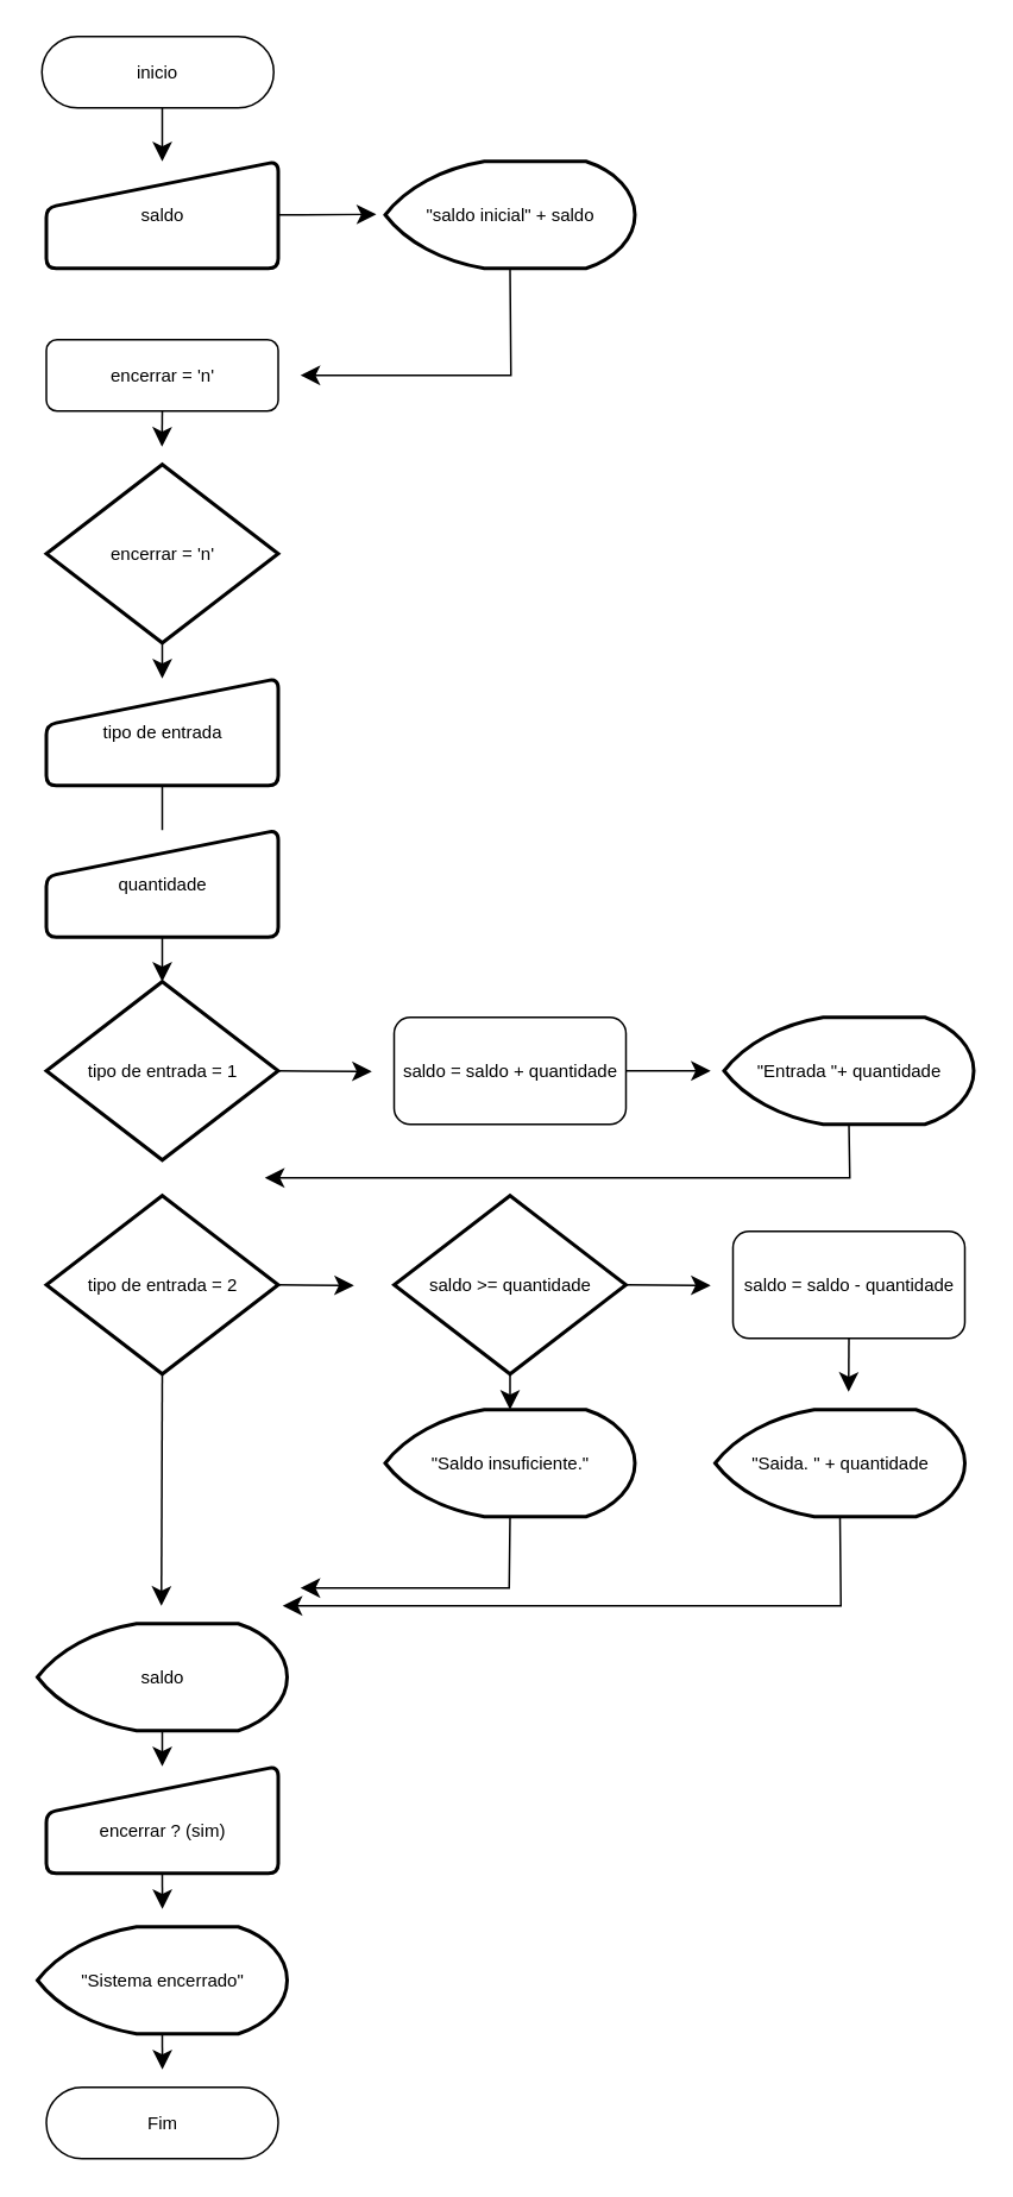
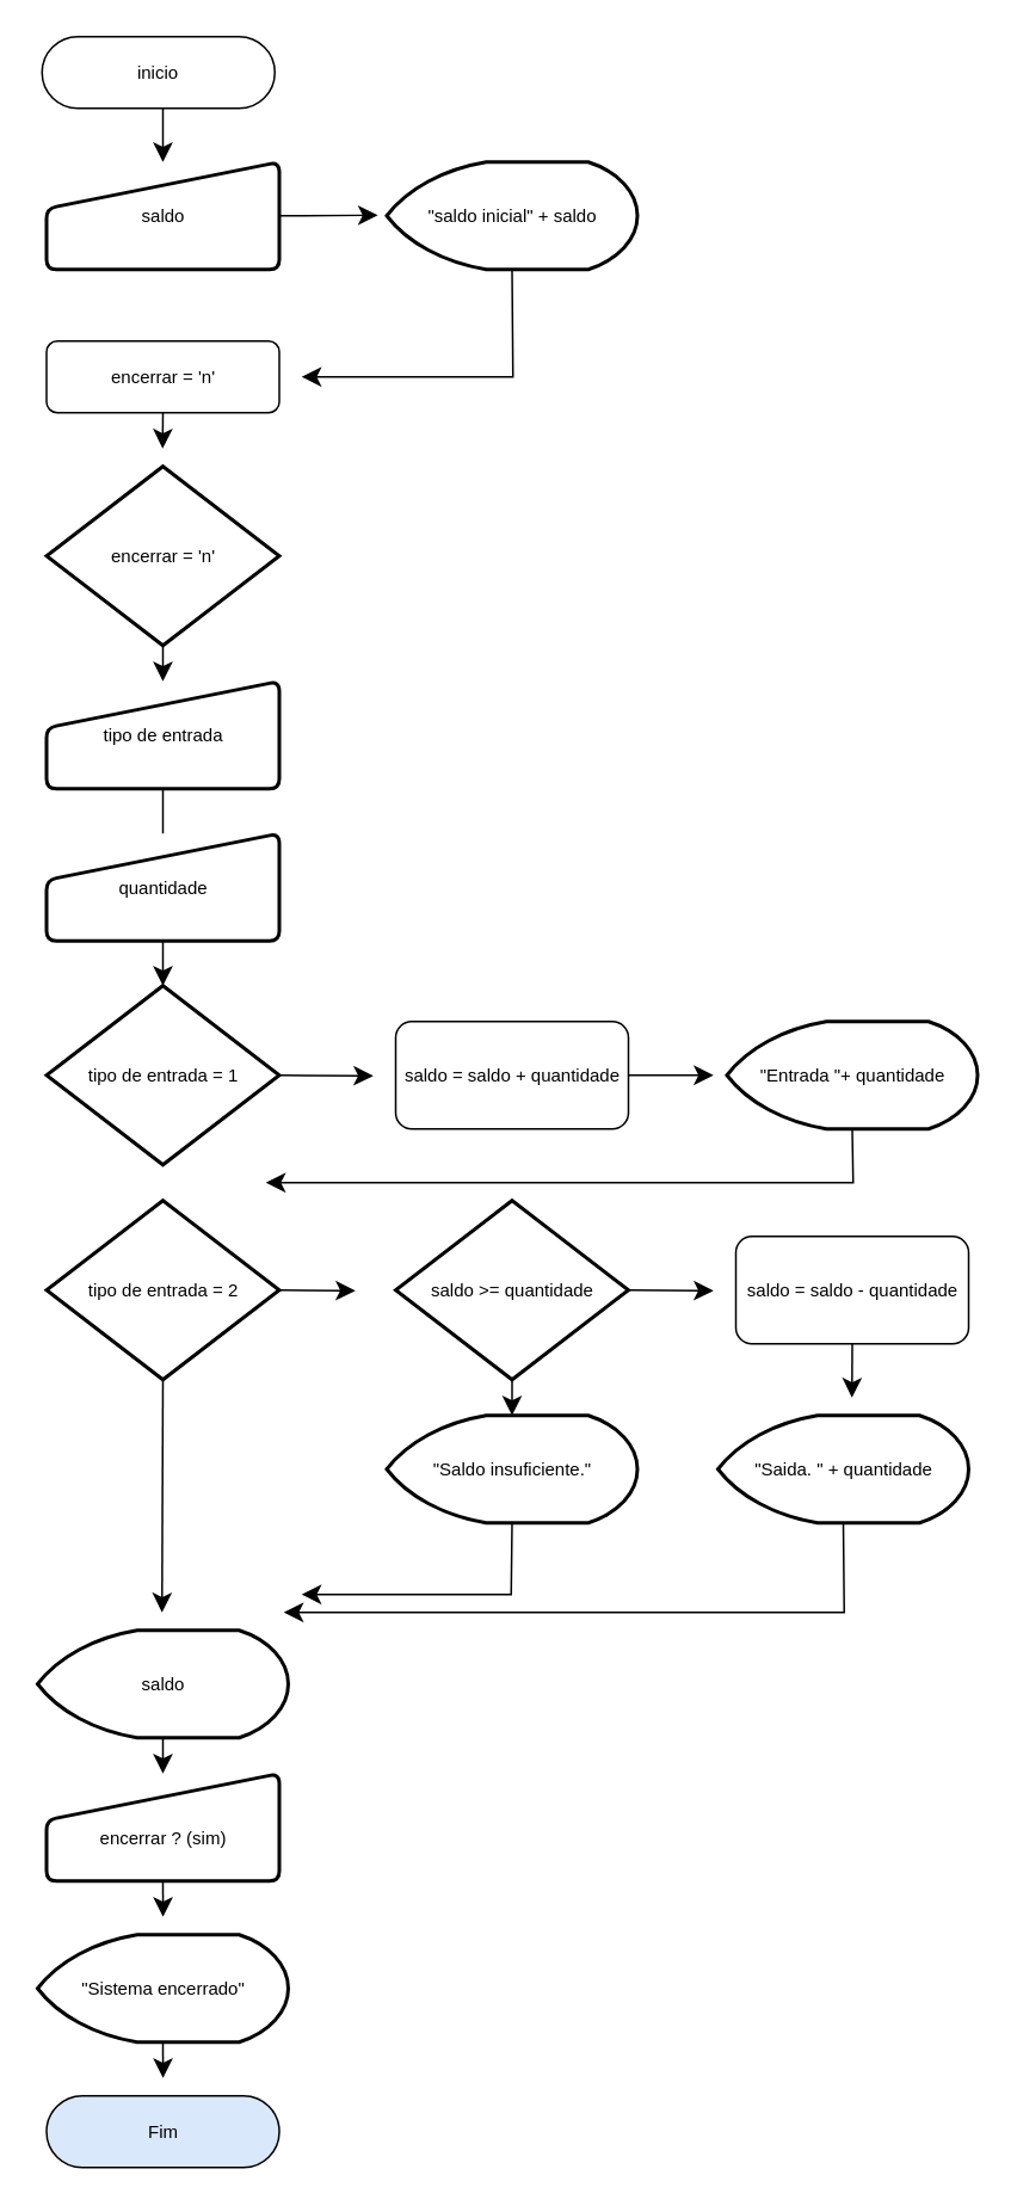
  <mxCell id="0" />
  <mxCell id="1" parent="0" />
  <mxCell id="2" style="edgeStyle=none;curved=1;rounded=0;orthogonalLoop=1;jettySize=auto;html=1;exitX=0.5;exitY=1;exitDx=0;exitDy=0;entryX=0.5;entryY=0;entryDx=0;entryDy=0;fontSize=12;startSize=8;endSize=8;labelBackgroundColor=none;fontColor=default;" edge="1" parent="1" target="7"><mxGeometry relative="1" as="geometry"><mxPoint x="90.5" y="60" as="sourcePoint" /></mxGeometry></mxCell>
  <mxCell id="3" value="inicio" style="rounded=1;whiteSpace=wrap;html=1;fontSize=10;arcSize=50;labelBackgroundColor=none;" vertex="1" parent="1"><mxGeometry x="23" width="130" height="40" as="geometry" y="20" /></mxCell>
  <mxCell id="4" style="edgeStyle=none;curved=1;rounded=0;orthogonalLoop=1;jettySize=auto;html=1;exitX=0.5;exitY=1;exitDx=0;exitDy=0;fontSize=12;startSize=8;endSize=8;labelBackgroundColor=none;fontColor=default;" edge="1" parent="1" source="5"><mxGeometry relative="1" as="geometry"><mxPoint x="90.357" y="250" as="targetPoint" /></mxGeometry></mxCell>
  <mxCell id="5" value="encerrar = 'n'" style="rounded=1;whiteSpace=wrap;html=1;fontSize=10;labelBackgroundColor=none;" vertex="1" parent="1"><mxGeometry x="25.5" y="190" width="130" height="40" as="geometry" /></mxCell>
  <mxCell id="6" style="edgeStyle=none;curved=1;rounded=0;orthogonalLoop=1;jettySize=auto;html=1;exitX=1;exitY=0.5;exitDx=0;exitDy=0;fontSize=12;startSize=8;endSize=8;labelBackgroundColor=none;fontColor=default;" edge="1" parent="1" source="7"><mxGeometry relative="1" as="geometry"><mxPoint x="210.5" y="119.714" as="targetPoint" /></mxGeometry></mxCell>
  <mxCell id="7" value="saldo" style="html=1;strokeWidth=2;shape=manualInput;whiteSpace=wrap;rounded=1;size=26;arcSize=11;fontSize=10;labelBackgroundColor=none;" vertex="1" parent="1"><mxGeometry x="25.5" y="90" width="130" height="60" as="geometry" /></mxCell>
  <mxCell id="8" style="edgeStyle=none;rounded=0;orthogonalLoop=1;jettySize=auto;html=1;exitX=0.5;exitY=1;exitDx=0;exitDy=0;exitPerimeter=0;fontSize=12;startSize=8;endSize=8;" edge="1" parent="1" source="9"><mxGeometry relative="1" as="geometry"><mxPoint x="168" y="210" as="targetPoint" /><Array as="points"><mxPoint x="286" y="210" /></Array></mxGeometry></mxCell>
  <mxCell id="9" value="&quot;saldo inicial&quot; + saldo" style="strokeWidth=2;html=1;shape=mxgraph.flowchart.display;whiteSpace=wrap;fontSize=10;labelBackgroundColor=none;" vertex="1" parent="1"><mxGeometry x="215.5" y="90" width="140" height="60" as="geometry" /></mxCell>
  <mxCell id="10" style="edgeStyle=none;curved=1;rounded=0;orthogonalLoop=1;jettySize=auto;html=1;exitX=0.5;exitY=1;exitDx=0;exitDy=0;exitPerimeter=0;entryX=0.5;entryY=0;entryDx=0;entryDy=0;fontSize=12;startSize=8;endSize=8;labelBackgroundColor=none;fontColor=default;" edge="1" parent="1" source="11" target="13"><mxGeometry relative="1" as="geometry" /></mxCell>
  <mxCell id="11" value="encerrar = 'n'" style="strokeWidth=2;html=1;shape=mxgraph.flowchart.decision;whiteSpace=wrap;fontSize=10;labelBackgroundColor=none;" vertex="1" parent="1"><mxGeometry x="25.5" y="260" width="130" height="100" as="geometry" /></mxCell>
  <mxCell id="12" style="edgeStyle=none;curved=1;rounded=0;orthogonalLoop=1;jettySize=auto;html=1;exitX=0.5;exitY=1;exitDx=0;exitDy=0;entryX=0.5;entryY=0;entryDx=0;entryDy=0;fontSize=12;startSize=8;endSize=8;labelBackgroundColor=none;fontColor=default;endArrow=none;" edge="1" parent="1" source="13" target="15"><mxGeometry relative="1" as="geometry" /></mxCell>
  <mxCell id="13" value="tipo de entrada" style="html=1;strokeWidth=2;shape=manualInput;whiteSpace=wrap;rounded=1;size=26;arcSize=11;fontSize=10;labelBackgroundColor=none;" vertex="1" parent="1"><mxGeometry x="25.5" y="380" width="130" height="60" as="geometry" /></mxCell>
  <mxCell id="14" style="edgeStyle=none;curved=1;rounded=0;orthogonalLoop=1;jettySize=auto;html=1;exitX=0.5;exitY=1;exitDx=0;exitDy=0;fontSize=12;startSize=8;endSize=8;entryX=0.5;entryY=0;entryDx=0;entryDy=0;entryPerimeter=0;labelBackgroundColor=none;fontColor=default;" edge="1" parent="1" source="15" target="17"><mxGeometry relative="1" as="geometry"><mxPoint x="93" y="540" as="targetPoint" /></mxGeometry></mxCell>
  <mxCell id="15" value="quantidade" style="html=1;strokeWidth=2;shape=manualInput;whiteSpace=wrap;rounded=1;size=26;arcSize=11;fontSize=10;labelBackgroundColor=none;" vertex="1" parent="1"><mxGeometry x="25.5" y="465" width="130" height="60" as="geometry" /></mxCell>
  <mxCell id="16" style="edgeStyle=none;curved=1;rounded=0;orthogonalLoop=1;jettySize=auto;html=1;exitX=1;exitY=0.5;exitDx=0;exitDy=0;exitPerimeter=0;fontSize=12;startSize=8;endSize=8;labelBackgroundColor=none;fontColor=default;" edge="1" parent="1" source="17"><mxGeometry relative="1" as="geometry"><mxPoint x="208" y="600.333" as="targetPoint" /></mxGeometry></mxCell>
  <mxCell id="17" value="&lt;font style=&quot;font-size: 10px;&quot;&gt;tipo de entrada = 1&lt;/font&gt;" style="strokeWidth=2;html=1;shape=mxgraph.flowchart.decision;whiteSpace=wrap;fontSize=10;labelBackgroundColor=none;" vertex="1" parent="1"><mxGeometry x="25.5" y="550" width="130" height="100" as="geometry" /></mxCell>
  <mxCell id="18" style="edgeStyle=none;curved=1;rounded=0;orthogonalLoop=1;jettySize=auto;html=1;fontSize=12;startSize=8;endSize=8;labelBackgroundColor=none;fontColor=default;" edge="1" parent="1" source="19"><mxGeometry relative="1" as="geometry"><mxPoint x="398" y="600" as="targetPoint" /></mxGeometry></mxCell>
  <mxCell id="19" value="saldo = saldo + quantidade" style="rounded=1;whiteSpace=wrap;html=1;fontSize=10;labelBackgroundColor=none;" vertex="1" parent="1"><mxGeometry x="220.5" y="570" width="130" height="60" as="geometry" /></mxCell>
  <mxCell id="20" style="edgeStyle=none;rounded=0;orthogonalLoop=1;jettySize=auto;html=1;exitX=0.5;exitY=1;exitDx=0;exitDy=0;exitPerimeter=0;fontSize=12;startSize=8;endSize=8;" edge="1" parent="1" source="21"><mxGeometry relative="1" as="geometry"><mxPoint x="148" y="660" as="targetPoint" /><Array as="points"><mxPoint x="476" y="660" /></Array></mxGeometry></mxCell>
  <mxCell id="21" value="&quot;Entrada &quot;+ quantidade" style="strokeWidth=2;html=1;shape=mxgraph.flowchart.display;whiteSpace=wrap;fontSize=10;labelBackgroundColor=none;" vertex="1" parent="1"><mxGeometry x="405.5" y="570" width="140" height="60" as="geometry" /></mxCell>
  <mxCell id="22" style="edgeStyle=none;curved=1;rounded=0;orthogonalLoop=1;jettySize=auto;html=1;exitX=1;exitY=0.5;exitDx=0;exitDy=0;exitPerimeter=0;fontSize=12;startSize=8;endSize=8;" edge="1" parent="1" source="24"><mxGeometry relative="1" as="geometry"><mxPoint x="198" y="720.333" as="targetPoint" /></mxGeometry></mxCell>
  <mxCell id="23" style="edgeStyle=none;curved=1;rounded=0;orthogonalLoop=1;jettySize=auto;html=1;exitX=0.5;exitY=1;exitDx=0;exitDy=0;exitPerimeter=0;fontSize=12;startSize=8;endSize=8;" edge="1" parent="1" source="24"><mxGeometry relative="1" as="geometry"><mxPoint x="90" y="900" as="targetPoint" /></mxGeometry></mxCell>
  <mxCell id="24" value="&lt;font style=&quot;font-size: 10px;&quot;&gt;tipo de entrada = 2&lt;/font&gt;" style="strokeWidth=2;html=1;shape=mxgraph.flowchart.decision;whiteSpace=wrap;fontSize=10;labelBackgroundColor=none;" vertex="1" parent="1"><mxGeometry x="25.5" y="670" width="130" height="100" as="geometry" /></mxCell>
  <mxCell id="25" style="edgeStyle=none;curved=1;rounded=0;orthogonalLoop=1;jettySize=auto;html=1;exitX=1;exitY=0.5;exitDx=0;exitDy=0;exitPerimeter=0;fontSize=12;startSize=8;endSize=8;" edge="1" parent="1" source="27"><mxGeometry relative="1" as="geometry"><mxPoint x="398" y="720.333" as="targetPoint" /></mxGeometry></mxCell>
  <mxCell id="26" style="edgeStyle=none;curved=1;rounded=0;orthogonalLoop=1;jettySize=auto;html=1;exitX=0.5;exitY=1;exitDx=0;exitDy=0;exitPerimeter=0;entryX=0.5;entryY=0;entryDx=0;entryDy=0;entryPerimeter=0;fontSize=12;startSize=8;endSize=8;" edge="1" parent="1" source="27" target="31"><mxGeometry relative="1" as="geometry" /></mxCell>
  <mxCell id="27" value="&lt;font style=&quot;font-size: 10px;&quot;&gt;saldo &amp;gt;= quantidade&lt;/font&gt;" style="strokeWidth=2;html=1;shape=mxgraph.flowchart.decision;whiteSpace=wrap;fontSize=10;labelBackgroundColor=none;" vertex="1" parent="1"><mxGeometry x="220.5" y="670" width="130" height="100" as="geometry" /></mxCell>
  <mxCell id="28" style="edgeStyle=none;curved=1;rounded=0;orthogonalLoop=1;jettySize=auto;html=1;exitX=0.5;exitY=1;exitDx=0;exitDy=0;fontSize=12;startSize=8;endSize=8;" edge="1" parent="1" source="29"><mxGeometry relative="1" as="geometry"><mxPoint x="475.333" y="780" as="targetPoint" /></mxGeometry></mxCell>
  <mxCell id="29" value="saldo = saldo - quantidade" style="rounded=1;whiteSpace=wrap;html=1;fontSize=10;labelBackgroundColor=none;" vertex="1" parent="1"><mxGeometry x="410.5" y="690" width="130" height="60" as="geometry" /></mxCell>
  <mxCell id="30" style="edgeStyle=none;rounded=0;orthogonalLoop=1;jettySize=auto;html=1;exitX=0.5;exitY=1;exitDx=0;exitDy=0;exitPerimeter=0;fontSize=12;startSize=8;endSize=8;" edge="1" parent="1" source="31"><mxGeometry relative="1" as="geometry"><mxPoint x="168" y="890" as="targetPoint" /><Array as="points"><mxPoint x="285" y="890" /></Array></mxGeometry></mxCell>
  <mxCell id="31" value="&quot;Saldo insuficiente.&quot;" style="strokeWidth=2;html=1;shape=mxgraph.flowchart.display;whiteSpace=wrap;fontSize=10;labelBackgroundColor=none;" vertex="1" parent="1"><mxGeometry x="215.5" y="790" width="140" height="60" as="geometry" /></mxCell>
  <mxCell id="32" style="edgeStyle=none;rounded=0;orthogonalLoop=1;jettySize=auto;html=1;exitX=0.5;exitY=1;exitDx=0;exitDy=0;exitPerimeter=0;fontSize=12;startSize=8;endSize=8;" edge="1" parent="1" source="33"><mxGeometry relative="1" as="geometry"><mxPoint x="158" y="900" as="targetPoint" /><Array as="points"><mxPoint x="471" y="900" /></Array></mxGeometry></mxCell>
  <mxCell id="33" value="&quot;Saida. &quot; + quantidade" style="strokeWidth=2;html=1;shape=mxgraph.flowchart.display;whiteSpace=wrap;fontSize=10;labelBackgroundColor=none;" vertex="1" parent="1"><mxGeometry x="400.5" y="790" width="140" height="60" as="geometry" /></mxCell>
  <mxCell id="34" style="edgeStyle=none;curved=1;rounded=0;orthogonalLoop=1;jettySize=auto;html=1;exitX=0.5;exitY=1;exitDx=0;exitDy=0;exitPerimeter=0;entryX=0.5;entryY=0;entryDx=0;entryDy=0;fontSize=12;startSize=8;endSize=8;" edge="1" parent="1" source="35" target="37"><mxGeometry relative="1" as="geometry" /></mxCell>
  <mxCell id="35" value="saldo" style="strokeWidth=2;html=1;shape=mxgraph.flowchart.display;whiteSpace=wrap;fontSize=10;labelBackgroundColor=none;" vertex="1" parent="1"><mxGeometry x="20.5" y="910" width="140" height="60" as="geometry" /></mxCell>
  <mxCell id="36" style="edgeStyle=none;curved=1;rounded=0;orthogonalLoop=1;jettySize=auto;html=1;exitX=0.5;exitY=1;exitDx=0;exitDy=0;fontSize=12;startSize=8;endSize=8;" edge="1" parent="1" source="37"><mxGeometry relative="1" as="geometry"><mxPoint x="90.571" y="1070" as="targetPoint" /></mxGeometry></mxCell>
  <mxCell id="37" value="&lt;br&gt;encerrar ? (sim)" style="html=1;strokeWidth=2;shape=manualInput;whiteSpace=wrap;rounded=1;size=26;arcSize=11;fontSize=10;labelBackgroundColor=none;" vertex="1" parent="1"><mxGeometry x="25.5" y="990" width="130" height="60" as="geometry" /></mxCell>
  <mxCell id="38" style="edgeStyle=none;curved=1;rounded=0;orthogonalLoop=1;jettySize=auto;html=1;exitX=0.5;exitY=1;exitDx=0;exitDy=0;exitPerimeter=0;fontSize=12;startSize=8;endSize=8;" edge="1" parent="1" source="39"><mxGeometry relative="1" as="geometry"><mxPoint x="90.571" y="1160" as="targetPoint" /></mxGeometry></mxCell>
  <mxCell id="39" value="&quot;Sistema encerrado&quot;" style="strokeWidth=2;html=1;shape=mxgraph.flowchart.display;whiteSpace=wrap;fontSize=10;labelBackgroundColor=none;" vertex="1" parent="1"><mxGeometry x="20.5" y="1080" width="140" height="60" as="geometry" /></mxCell>
- <mxCell id="40" value="Fim" style="rounded=1;whiteSpace=wrap;html=1;fontSize=10;arcSize=50;labelBackgroundColor=none;" vertex="1" parent="1"><mxGeometry x="25.5" y="1170" width="130" height="40" as="geometry" /></mxCell>
+ <mxCell id="40" value="Fim" style="rounded=1;whiteSpace=wrap;html=1;fontSize=10;arcSize=50;labelBackgroundColor=none;fillColor=#dae8fc;" vertex="1" parent="1"><mxGeometry x="25.5" y="1170" width="130" height="40" as="geometry" /></mxCell>
